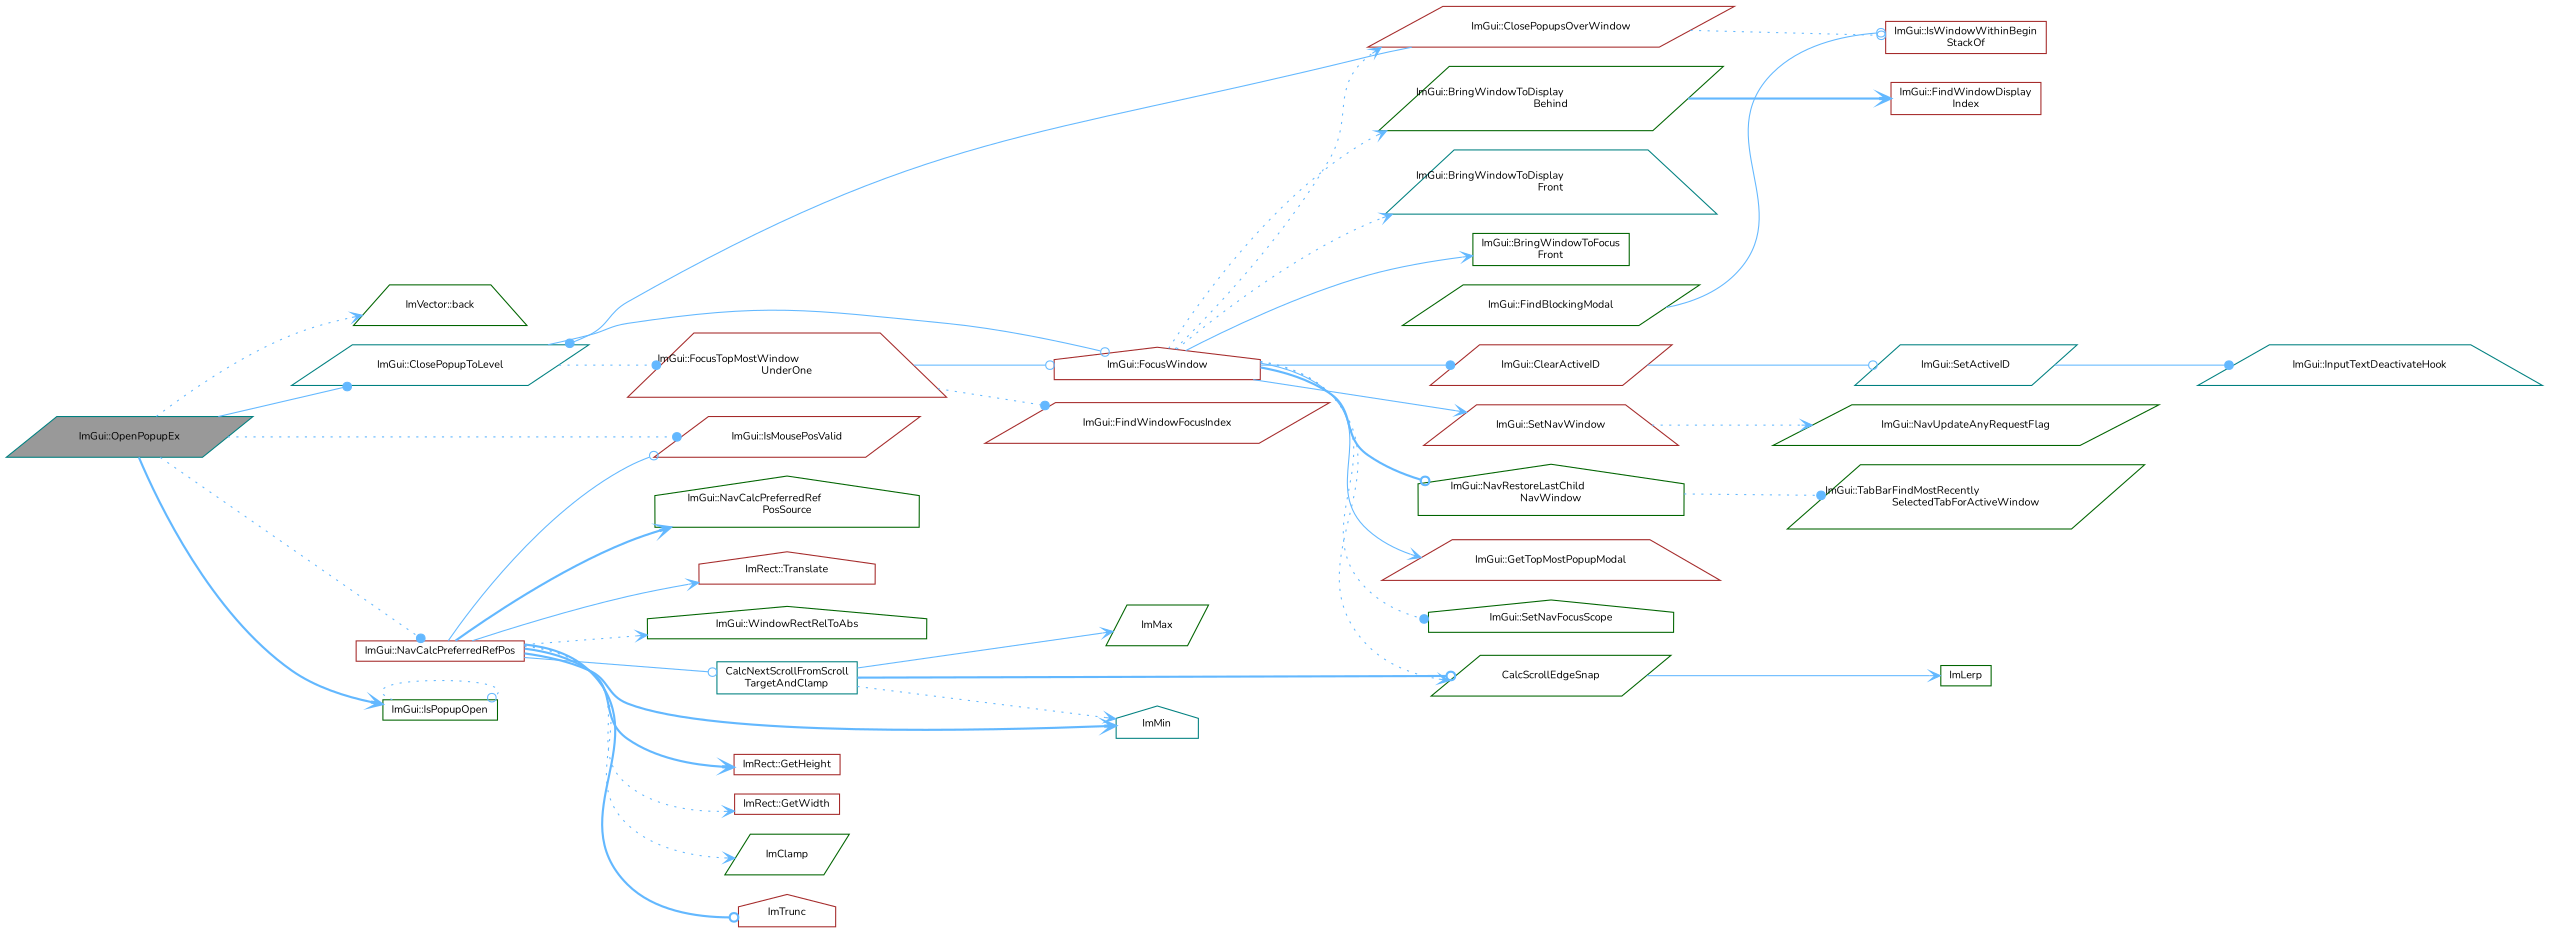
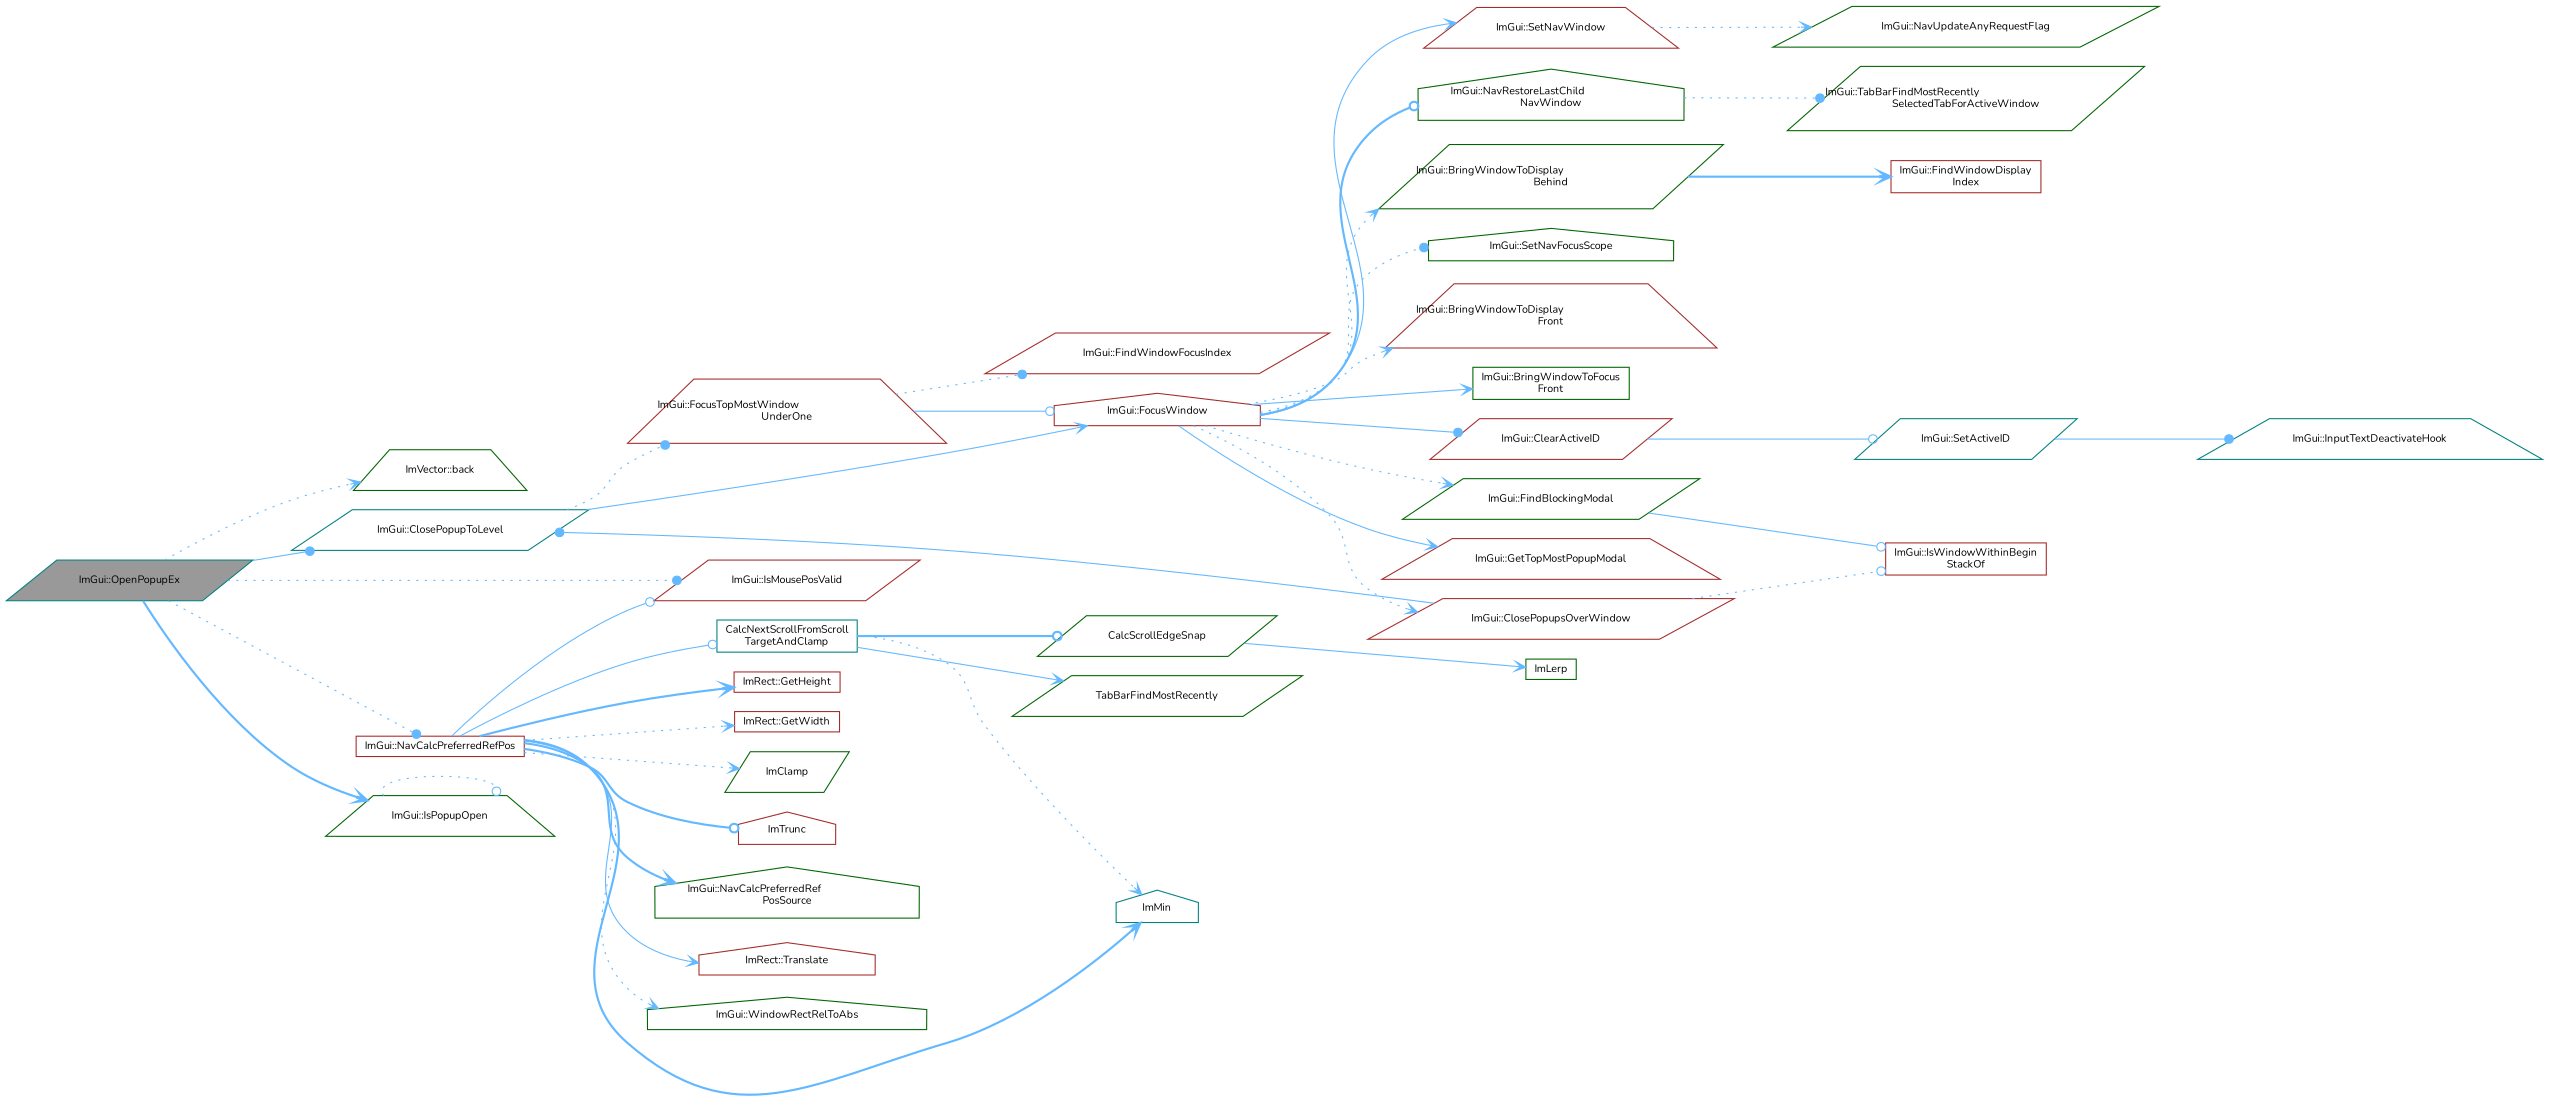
  digraph {
    fontname=Nunito
    rankdir=LR
    node [color=darkgreen fillcolor=white fontname=Nunito fontsize=10 shape=parallelogram style=filled]
    edge [arrowhead=vee color=steelblue1 fontname=Nunito fontsize=10 labelfontname=Helvetica labelfontsize=10 style=dotted]
    n1 [color=teal fillcolor=grey60 fontcolor=black height=0.2 label="ImGui::OpenPopupEx" width=0.4]
    n2 [height=0.2 label="ImVector::back" shape=trapezium width=0.4]
    n3 [color=teal height=0.2 label="ImGui::ClosePopupToLevel" width=0.4]
    n4 [color=brown height=0.2 label="ImGui::IsMousePosValid" width=0.4]
-   n5 [height=0.2 label="ImGui::IsPopupOpen" shape=box width=0.4]
+   n5 [height=0.2 label="ImGui::IsPopupOpen" shape=trapezium width=0.4]
    n6 [color=brown height=0.2 label="ImGui::NavCalcPreferredRefPos" shape=box width=0.4]
    n7 [color=brown height=0.2 label="ImGui::FocusTopMostWindow\lUnderOne" shape=trapezium width=0.4]
    n8 [color=brown height=0.2 label="ImGui::FocusWindow" shape=house width=0.4]
    n9 [color=teal height=0.2 label="CalcNextScrollFromScroll\lTargetAndClamp" shape=box width=0.4]
    n10 [color=teal height=0.2 label=ImMin shape=house width=0.4]
    n11 [color=brown height=0.2 label="ImRect::GetHeight" shape=box width=0.4]
    n12 [color=brown height=0.2 label="ImRect::GetWidth" shape=box width=0.4]
    n13 [height=0.2 label=ImClamp width=0.4]
    n14 [color=brown height=0.2 label=ImTrunc shape=house width=0.4]
    n15 [height=0.2 label="ImGui::NavCalcPreferredRef\lPosSource" shape=house width=0.4]
    n16 [color=brown height=0.2 label="ImRect::Translate" shape=house width=0.4]
    n17 [height=0.2 label="ImGui::WindowRectRelToAbs" shape=house width=0.4]
    n18 [color=brown height=0.2 label="ImGui::FindWindowFocusIndex" width=0.4]
    n19 [height=0.2 label="ImGui::BringWindowToDisplay\lBehind" width=0.4]
-   n20 [color=teal height=0.2 label="ImGui::BringWindowToDisplay\lFront" shape=trapezium width=0.4]
+   n20 [color=brown height=0.2 label="ImGui::BringWindowToDisplay\lFront" shape=trapezium width=0.4]
    n21 [height=0.2 label="ImGui::BringWindowToFocus\lFront" shape=box width=0.4]
    n22 [color=brown height=0.2 label="ImGui::ClearActiveID" width=0.4]
    n23 [color=brown height=0.2 label="ImGui::ClosePopupsOverWindow" width=0.4]
    n24 [height=0.2 label="ImGui::FindBlockingModal" width=0.4]
    n25 [color=brown height=0.2 label="ImGui::GetTopMostPopupModal" shape=trapezium width=0.4]
    n26 [height=0.2 label="ImGui::NavRestoreLastChild\lNavWindow" shape=house width=0.4]
    n27 [height=0.2 label="ImGui::SetNavFocusScope" shape=house width=0.4]
    n28 [color=brown height=0.2 label="ImGui::SetNavWindow" shape=trapezium width=0.4]
    n29 [color=brown height=0.2 label="ImGui::FindWindowDisplay\lIndex" shape=box width=0.4]
    n30 [color=teal height=0.2 label="ImGui::SetActiveID" width=0.4]
    n31 [color=brown height=0.2 label="ImGui::IsWindowWithinBegin\lStackOf" shape=box width=0.4]
    n32 [height=0.2 label="ImGui::TabBarFindMostRecently\lSelectedTabForActiveWindow" width=0.4]
    n33 [height=0.2 label="ImGui::NavUpdateAnyRequestFlag" width=0.4]
    n34 [color=teal height=0.2 label="ImGui::InputTextDeactivateHook" shape=trapezium width=0.4]
    n35 [height=0.2 label=CalcScrollEdgeSnap width=0.4]
-   n36 [height=0.2 label=ImMax width=0.4]
+   n36 [height=0.2 label=TabBarFindMostRecently width=0.4]
    n37 [height=0.2 label=ImLerp shape=box width=0.4]
    n1 -> n2
    n1 -> n3 [arrowhead=dot style=solid]
    n1 -> n4 [arrowhead=dot]
    n1 -> n5 [style=bold]
    n1 -> n6 [arrowhead=dot]
    n3 -> n7 [arrowhead=dot]
-   n3 -> n8 [arrowhead=odot style=solid]
+   n3 -> n8 [style=solid]
    n5 -> n5 [arrowhead=odot]
    n6 -> n4 [arrowhead=odot style=solid]
    n6 -> n9 [arrowhead=odot style=solid]
    n6 -> n10 [style=bold]
    n6 -> n11 [style=bold]
    n6 -> n12
    n6 -> n13
    n6 -> n14 [arrowhead=odot style=bold]
    n6 -> n15 [style=bold]
    n6 -> n16 [style=solid]
    n6 -> n17
    n7 -> n8 [arrowhead=odot style=solid]
    n7 -> n18 [arrowhead=dot]
    n8 -> n19
    n8 -> n20
    n8 -> n21 [style=solid]
    n8 -> n22 [arrowhead=dot style=solid]
    n8 -> n23
-   n8 -> n35
+   n8 -> n24
    n8 -> n25 [style=solid]
    n8 -> n26 [arrowhead=odot style=bold]
    n8 -> n27 [arrowhead=dot]
    n8 -> n28 [style=solid]
    n9 -> n10
    n9 -> n35 [arrowhead=odot style=bold]
    n9 -> n36 [style=solid]
    n19 -> n29 [style=bold]
    n22 -> n30 [arrowhead=odot style=solid]
    n23 -> n3 [arrowhead=dot style=solid]
    n23 -> n31 [arrowhead=odot]
    n24 -> n31 [arrowhead=odot style=solid]
    n26 -> n32 [arrowhead=dot]
    n28 -> n33
    n30 -> n34 [arrowhead=dot style=solid]
    n35 -> n37 [style=solid]
  }
